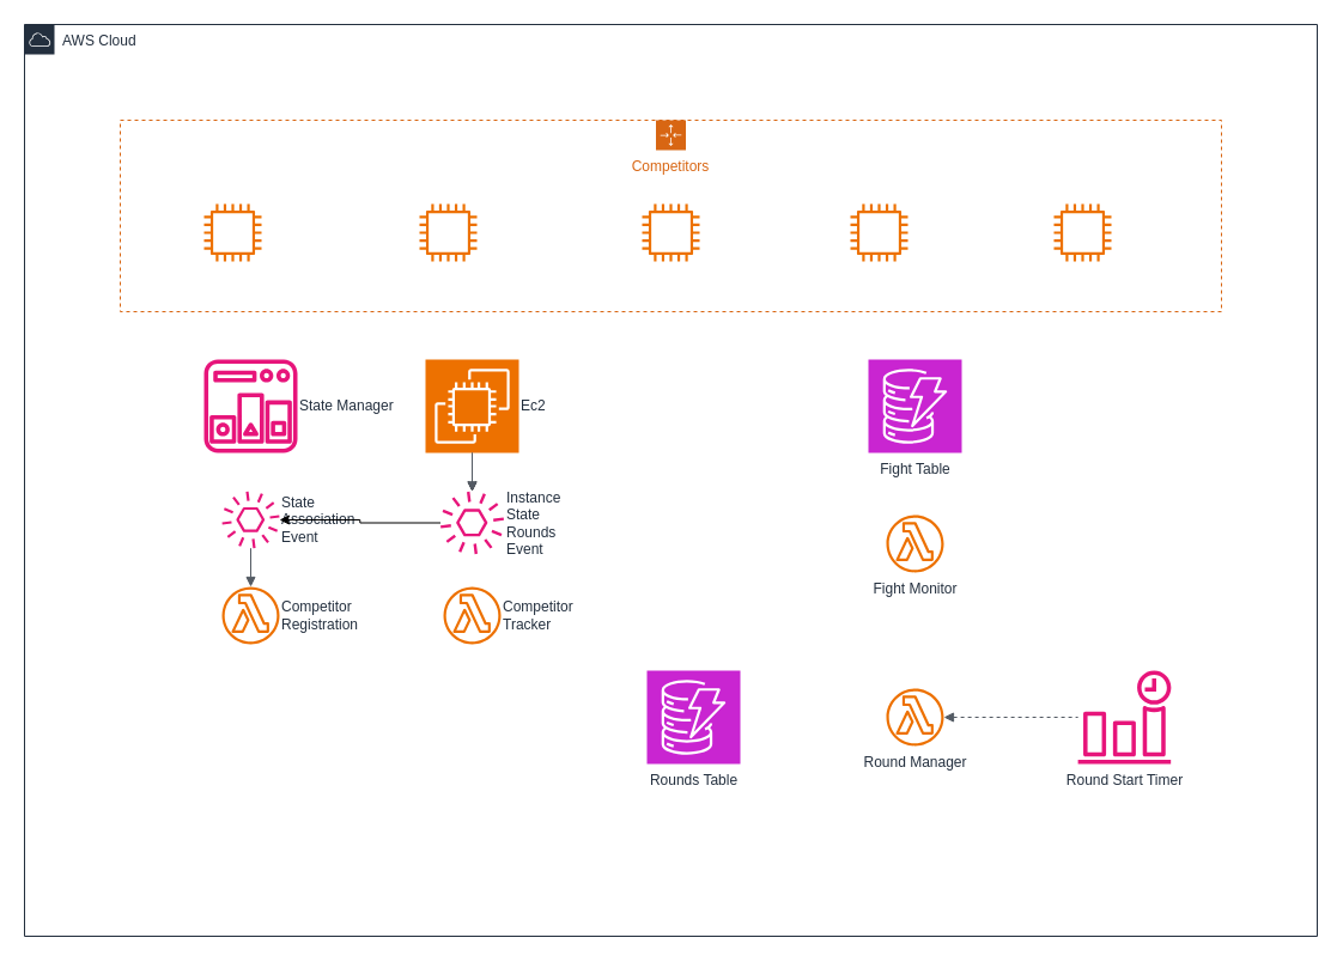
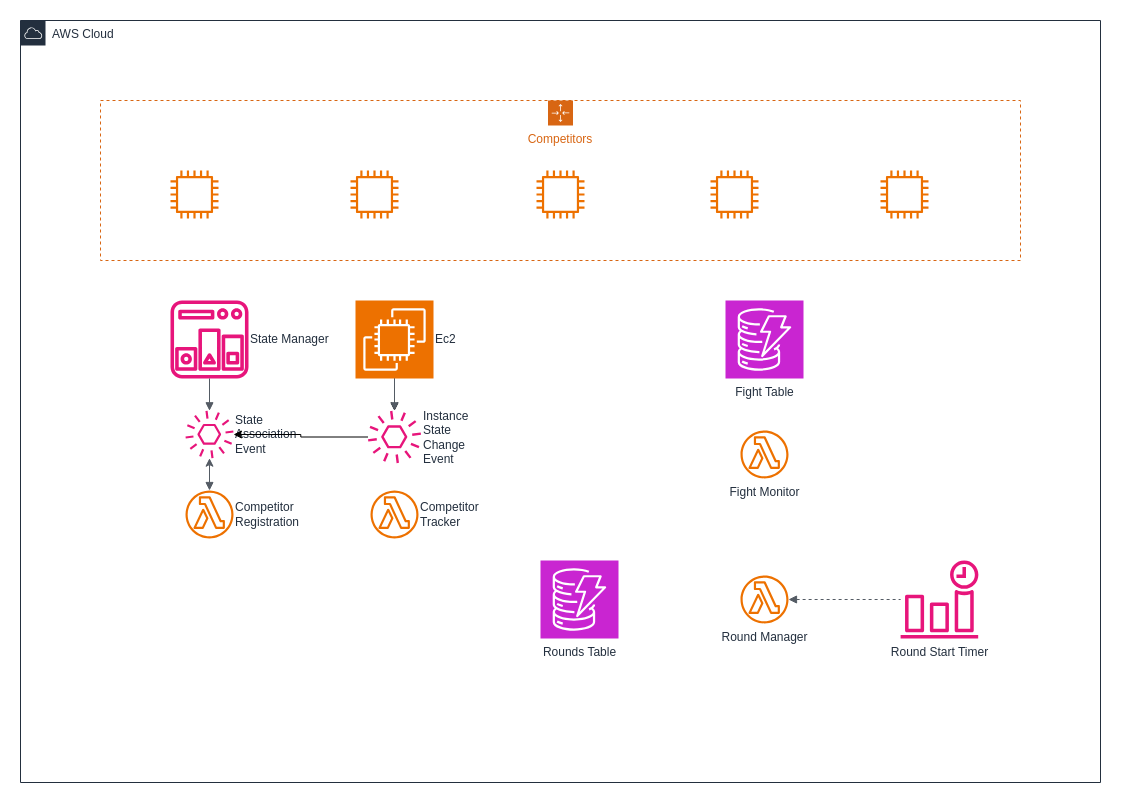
  <mxCell id="0" />
  <mxCell id="1" parent="0" />
  <mxCell id="2" value="AWS Cloud" style="points=[[0,0],[0.25,0],[0.5,0],[0.75,0],[1,0],[1,0.25],[1,0.5],[1,0.75],[1,1],[0.75,1],[0.5,1],[0.25,1],[0,1],[0,0.75],[0,0.5],[0,0.25]];outlineConnect=0;gradientColor=none;html=1;whiteSpace=wrap;fontSize=12;fontStyle=0;container=1;pointerEvents=0;collapsible=0;recursiveResize=0;shape=mxgraph.aws4.group;grIcon=mxgraph.aws4.group_aws_cloud;strokeColor=#232F3E;fillColor=none;verticalAlign=top;align=left;spacingLeft=30;fontColor=#232F3E;dashed=0;" vertex="1" parent="1"><mxGeometry x="20" y="20" width="1080" height="762" as="geometry" /></mxCell>
  <mxCell id="3" value="Competitors" style="points=[[0,0],[0.25,0],[0.5,0],[0.75,0],[1,0],[1,0.25],[1,0.5],[1,0.75],[1,1],[0.75,1],[0.5,1],[0.25,1],[0,1],[0,0.75],[0,0.5],[0,0.25]];outlineConnect=0;gradientColor=none;html=1;whiteSpace=wrap;fontSize=12;fontStyle=0;container=1;pointerEvents=0;collapsible=0;recursiveResize=0;shape=mxgraph.aws4.groupCenter;grIcon=mxgraph.aws4.group_auto_scaling_group;grStroke=1;strokeColor=#D86613;fillColor=none;verticalAlign=top;align=center;fontColor=#D86613;dashed=1;spacingTop=25;" vertex="1" parent="2"><mxGeometry x="80" y="80" width="920" height="160" as="geometry" /></mxCell>
  <mxCell id="4" value="" style="sketch=0;outlineConnect=0;fontColor=#232F3E;gradientColor=none;fillColor=#ED7100;strokeColor=none;dashed=0;verticalLabelPosition=bottom;verticalAlign=top;align=center;html=1;fontSize=12;fontStyle=0;aspect=fixed;pointerEvents=1;shape=mxgraph.aws4.instance2;" vertex="1" parent="3"><mxGeometry x="70" y="70" width="48" height="48" as="geometry" /></mxCell>
  <mxCell id="5" value="" style="sketch=0;outlineConnect=0;fontColor=#232F3E;gradientColor=none;fillColor=#ED7100;strokeColor=none;dashed=0;verticalLabelPosition=bottom;verticalAlign=top;align=center;html=1;fontSize=12;fontStyle=0;aspect=fixed;pointerEvents=1;shape=mxgraph.aws4.instance2;" vertex="1" parent="3"><mxGeometry x="250" y="70" width="48" height="48" as="geometry" /></mxCell>
  <mxCell id="6" value="" style="sketch=0;outlineConnect=0;fontColor=#232F3E;gradientColor=none;fillColor=#ED7100;strokeColor=none;dashed=0;verticalLabelPosition=bottom;verticalAlign=top;align=center;html=1;fontSize=12;fontStyle=0;aspect=fixed;pointerEvents=1;shape=mxgraph.aws4.instance2;" vertex="1" parent="3"><mxGeometry x="436" y="70" width="48" height="48" as="geometry" /></mxCell>
  <mxCell id="7" value="" style="sketch=0;outlineConnect=0;fontColor=#232F3E;gradientColor=none;fillColor=#ED7100;strokeColor=none;dashed=0;verticalLabelPosition=bottom;verticalAlign=top;align=center;html=1;fontSize=12;fontStyle=0;aspect=fixed;pointerEvents=1;shape=mxgraph.aws4.instance2;" vertex="1" parent="3"><mxGeometry x="610" y="70" width="48" height="48" as="geometry" /></mxCell>
  <mxCell id="8" value="" style="sketch=0;outlineConnect=0;fontColor=#232F3E;gradientColor=none;fillColor=#ED7100;strokeColor=none;dashed=0;verticalLabelPosition=bottom;verticalAlign=top;align=center;html=1;fontSize=12;fontStyle=0;aspect=fixed;pointerEvents=1;shape=mxgraph.aws4.instance2;" vertex="1" parent="3"><mxGeometry x="780" y="70" width="48" height="48" as="geometry" /></mxCell>
  <mxCell id="9" value="State Manager" style="sketch=0;outlineConnect=0;fontColor=#232F3E;gradientColor=none;fillColor=#E7157B;strokeColor=none;dashed=0;verticalLabelPosition=middle;verticalAlign=middle;align=left;html=1;fontSize=12;fontStyle=0;aspect=fixed;pointerEvents=1;shape=mxgraph.aws4.state_manager;labelPosition=right;" vertex="1" parent="2"><mxGeometry x="150" y="280" width="78" height="78" as="geometry" /></mxCell>
  <mxCell id="10" value="Round Start Timer" style="sketch=0;outlineConnect=0;fontColor=#232F3E;gradientColor=none;fillColor=#E7157B;strokeColor=none;dashed=0;verticalLabelPosition=bottom;verticalAlign=top;align=center;html=1;fontSize=12;fontStyle=0;aspect=fixed;pointerEvents=1;shape=mxgraph.aws4.event_time_based;" vertex="1" parent="2"><mxGeometry x="880" y="540" width="78" height="78" as="geometry" /></mxCell>
  <mxCell id="11" value="State Association Event" style="sketch=0;outlineConnect=0;fontColor=#232F3E;gradientColor=none;fillColor=#E7157B;strokeColor=none;dashed=0;verticalLabelPosition=middle;verticalAlign=middle;align=left;html=1;fontSize=12;fontStyle=0;aspect=fixed;pointerEvents=1;shape=mxgraph.aws4.event;labelPosition=right;whiteSpace=wrap;" vertex="1" parent="2"><mxGeometry x="165" y="390" width="48" height="48" as="geometry" /></mxCell>
  <mxCell id="12" value="Competitor Registration" style="sketch=0;outlineConnect=0;fontColor=#232F3E;gradientColor=none;fillColor=#ED7100;strokeColor=none;dashed=0;verticalLabelPosition=middle;verticalAlign=middle;align=left;html=1;fontSize=12;fontStyle=0;aspect=fixed;pointerEvents=1;shape=mxgraph.aws4.lambda_function;labelPosition=right;whiteSpace=wrap;" vertex="1" parent="2"><mxGeometry x="165" y="470" width="48" height="48" as="geometry" /></mxCell>
  <mxCell id="13" value="Rounds Table" style="sketch=0;points=[[0,0,0],[0.25,0,0],[0.5,0,0],[0.75,0,0],[1,0,0],[0,1,0],[0.25,1,0],[0.5,1,0],[0.75,1,0],[1,1,0],[0,0.25,0],[0,0.5,0],[0,0.75,0],[1,0.25,0],[1,0.5,0],[1,0.75,0]];outlineConnect=0;fontColor=#232F3E;fillColor=#C925D1;strokeColor=#ffffff;dashed=0;verticalLabelPosition=bottom;verticalAlign=top;align=center;html=1;fontSize=12;fontStyle=0;aspect=fixed;shape=mxgraph.aws4.resourceIcon;resIcon=mxgraph.aws4.dynamodb;" vertex="1" parent="2"><mxGeometry x="520" y="540" width="78" height="78" as="geometry" /></mxCell>
  <mxCell id="14" value="Round Manager" style="sketch=0;outlineConnect=0;fontColor=#232F3E;gradientColor=none;fillColor=#ED7100;strokeColor=none;dashed=0;verticalLabelPosition=bottom;verticalAlign=top;align=center;html=1;fontSize=12;fontStyle=0;aspect=fixed;pointerEvents=1;shape=mxgraph.aws4.lambda_function;" vertex="1" parent="2"><mxGeometry x="720" y="555" width="48" height="48" as="geometry" /></mxCell>
  <mxCell id="15" value="" style="edgeStyle=orthogonalEdgeStyle;rounded=0;orthogonalLoop=1;jettySize=auto;html=1;" edge="1" parent="2" source="16" target="17"><mxGeometry relative="1" as="geometry" /></mxCell>
  <mxCell id="16" value="Ec2" style="sketch=0;points=[[0,0,0],[0.25,0,0],[0.5,0,0],[0.75,0,0],[1,0,0],[0,1,0],[0.25,1,0],[0.5,1,0],[0.75,1,0],[1,1,0],[0,0.25,0],[0,0.5,0],[0,0.75,0],[1,0.25,0],[1,0.5,0],[1,0.75,0]];outlineConnect=0;fontColor=#232F3E;fillColor=#ED7100;strokeColor=#ffffff;dashed=0;verticalLabelPosition=middle;verticalAlign=middle;align=left;html=1;fontSize=12;fontStyle=0;aspect=fixed;shape=mxgraph.aws4.resourceIcon;resIcon=mxgraph.aws4.ec2;labelPosition=right;" vertex="1" parent="2"><mxGeometry x="335" y="280" width="78" height="78" as="geometry" /></mxCell>
- <mxCell id="17" value="Instance State Rounds Event" style="sketch=0;outlineConnect=0;fontColor=#232F3E;gradientColor=none;fillColor=#E7157B;strokeColor=none;dashed=0;verticalLabelPosition=middle;verticalAlign=middle;align=left;html=1;fontSize=12;fontStyle=0;aspect=fixed;pointerEvents=1;shape=mxgraph.aws4.event;labelPosition=right;whiteSpace=wrap;" vertex="1" parent="2"><mxGeometry x="347.5" y="390" width="53" height="53" as="geometry" /></mxCell>
+ <mxCell id="17" value="Instance State Change Event" style="sketch=0;outlineConnect=0;fontColor=#232F3E;gradientColor=none;fillColor=#E7157B;strokeColor=none;dashed=0;verticalLabelPosition=middle;verticalAlign=middle;align=left;html=1;fontSize=12;fontStyle=0;aspect=fixed;pointerEvents=1;shape=mxgraph.aws4.event;labelPosition=right;whiteSpace=wrap;" vertex="1" parent="2"><mxGeometry x="347.5" y="390" width="53" height="53" as="geometry" /></mxCell>
  <mxCell id="18" value="Competitor Tracker" style="sketch=0;outlineConnect=0;fontColor=#232F3E;gradientColor=none;fillColor=#ED7100;strokeColor=none;dashed=0;verticalLabelPosition=middle;verticalAlign=middle;align=left;html=1;fontSize=12;fontStyle=0;aspect=fixed;pointerEvents=1;shape=mxgraph.aws4.lambda_function;labelPosition=right;whiteSpace=wrap;" vertex="1" parent="2"><mxGeometry x="350" y="470" width="48" height="48" as="geometry" /></mxCell>
  <mxCell id="19" value="Fight Table" style="sketch=0;points=[[0,0,0],[0.25,0,0],[0.5,0,0],[0.75,0,0],[1,0,0],[0,1,0],[0.25,1,0],[0.5,1,0],[0.75,1,0],[1,1,0],[0,0.25,0],[0,0.5,0],[0,0.75,0],[1,0.25,0],[1,0.5,0],[1,0.75,0]];outlineConnect=0;fontColor=#232F3E;fillColor=#C925D1;strokeColor=#ffffff;dashed=0;verticalLabelPosition=bottom;verticalAlign=top;align=center;html=1;fontSize=12;fontStyle=0;aspect=fixed;shape=mxgraph.aws4.resourceIcon;resIcon=mxgraph.aws4.dynamodb;" vertex="1" parent="2"><mxGeometry x="705" y="280" width="78" height="78" as="geometry" /></mxCell>
  <mxCell id="20" value="Fight Monitor" style="sketch=0;outlineConnect=0;fontColor=#232F3E;gradientColor=none;fillColor=#ED7100;strokeColor=none;dashed=0;verticalLabelPosition=bottom;verticalAlign=top;align=center;html=1;fontSize=12;fontStyle=0;aspect=fixed;pointerEvents=1;shape=mxgraph.aws4.lambda_function;" vertex="1" parent="2"><mxGeometry x="720" y="410" width="48" height="48" as="geometry" /></mxCell>
  <mxCell id="21" value="" style="edgeStyle=orthogonalEdgeStyle;html=1;endArrow=none;elbow=vertical;startArrow=block;startFill=1;strokeColor=#545B64;rounded=0;dashed=1;" edge="1" parent="2" source="14" target="10"><mxGeometry width="100" relative="1" as="geometry"><mxPoint x="490" y="470" as="sourcePoint" /><mxPoint x="590" y="470" as="targetPoint" /></mxGeometry></mxCell>
  <mxCell id="22" value="" style="edgeStyle=orthogonalEdgeStyle;html=1;endArrow=none;elbow=vertical;startArrow=block;startFill=1;strokeColor=#545B64;rounded=0;" edge="1" parent="2" source="17" target="16"><mxGeometry width="100" relative="1" as="geometry"><mxPoint x="608" y="589" as="sourcePoint" /><mxPoint x="730" y="589" as="targetPoint" /></mxGeometry></mxCell>
  <mxCell id="23" value="" style="edgeStyle=orthogonalEdgeStyle;rounded=0;orthogonalLoop=1;jettySize=auto;html=1;" edge="1" parent="2" source="17" target="11"><mxGeometry relative="1" as="geometry"><mxPoint x="384" y="368" as="sourcePoint" /><mxPoint x="384" y="420" as="targetPoint" /></mxGeometry></mxCell>
- <mxCell id="25" value="" style="edgeStyle=orthogonalEdgeStyle;html=1;endArrow=none;elbow=vertical;startArrow=block;startFill=1;strokeColor=#545B64;rounded=0;" edge="1" parent="2" source="12" target="11"><mxGeometry width="100" relative="1" as="geometry"><mxPoint x="199" y="420" as="sourcePoint" /><mxPoint x="199" y="368" as="targetPoint" /></mxGeometry></mxCell>
+ <mxCell id="24" value="" style="edgeStyle=orthogonalEdgeStyle;html=1;endArrow=none;elbow=vertical;startArrow=block;startFill=1;strokeColor=#545B64;rounded=0;" edge="1" parent="2" source="11" target="9"><mxGeometry width="100" relative="1" as="geometry"><mxPoint x="384" y="420" as="sourcePoint" /><mxPoint x="384" y="368" as="targetPoint" /></mxGeometry></mxCell>
+ <mxCell id="25" value="" style="edgeStyle=orthogonalEdgeStyle;html=1;endArrow=classic;elbow=vertical;startArrow=block;startFill=1;strokeColor=#545B64;rounded=0;" edge="1" parent="2" source="12" target="11"><mxGeometry width="100" relative="1" as="geometry"><mxPoint x="199" y="420" as="sourcePoint" /><mxPoint x="199" y="368" as="targetPoint" /></mxGeometry></mxCell>
